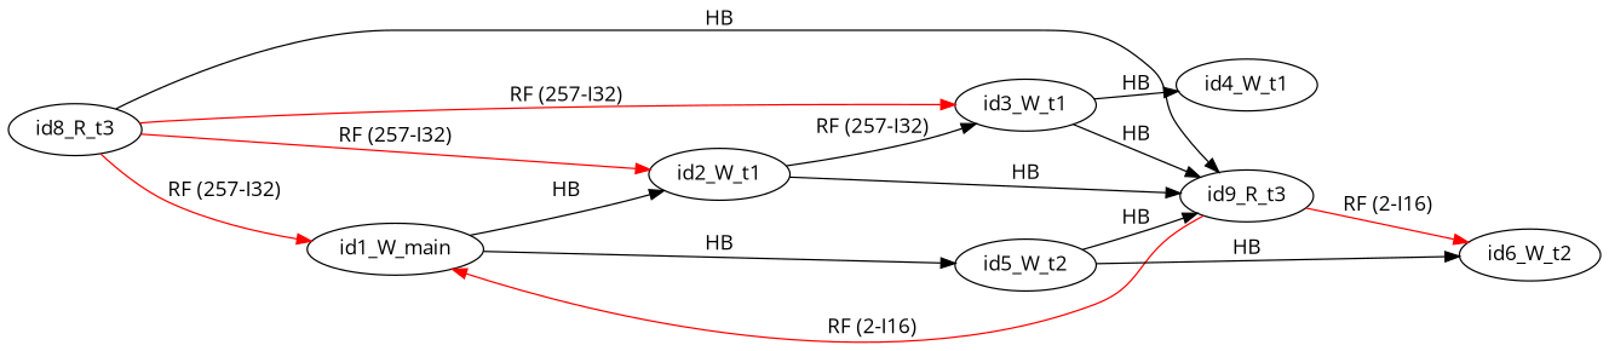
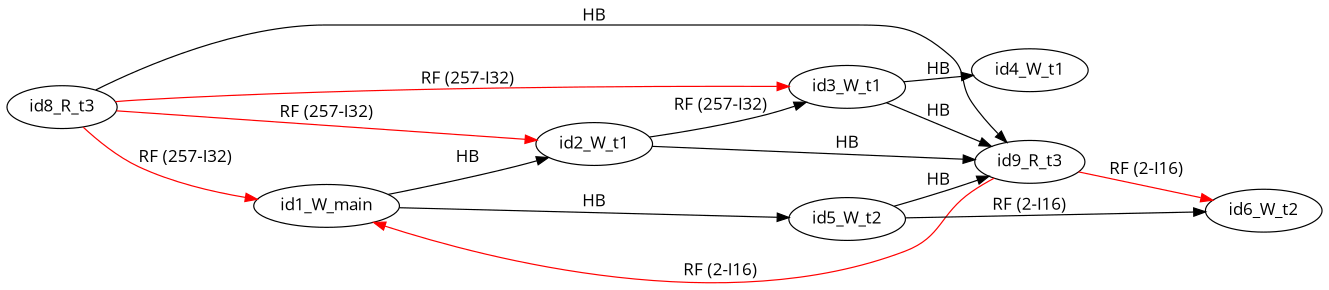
  digraph {
    fontname="Open Sans"
    rankdir=LR
    splines=true
    node [fontname="Open Sans"]
    edge [color=black fontname="Open Sans"]
    id8_R_t3
    id1_W_main
    id2_W_t1
    id3_W_t1
    id9_R_t3
    id5_W_t2
    id4_W_t1
    id6_W_t2
    id8_R_t3 -> id1_W_main [color=red label="RF (257-I32)"]
    id8_R_t3 -> id2_W_t1 [color=red label="RF (257-I32)"]
    id8_R_t3 -> id3_W_t1 [color=red label="RF (257-I32)"]
    id8_R_t3 -> id9_R_t3 [label=HB]
    id1_W_main -> id2_W_t1 [label=HB]
    id1_W_main -> id5_W_t2 [label=HB]
    id2_W_t1 -> id3_W_t1 [label="RF (257-I32)"]
    id2_W_t1 -> id9_R_t3 [label=HB]
    id3_W_t1 -> id9_R_t3 [label=HB]
    id3_W_t1 -> id4_W_t1 [label=HB]
    id9_R_t3 -> id1_W_main [color=red label="RF (2-I16)"]
    id9_R_t3 -> id6_W_t2 [color=red label="RF (2-I16)"]
    id5_W_t2 -> id9_R_t3 [label=HB]
-   id5_W_t2 -> id6_W_t2 [label=HB]
+   id5_W_t2 -> id6_W_t2 [label="RF (2-I16)"]
  }
